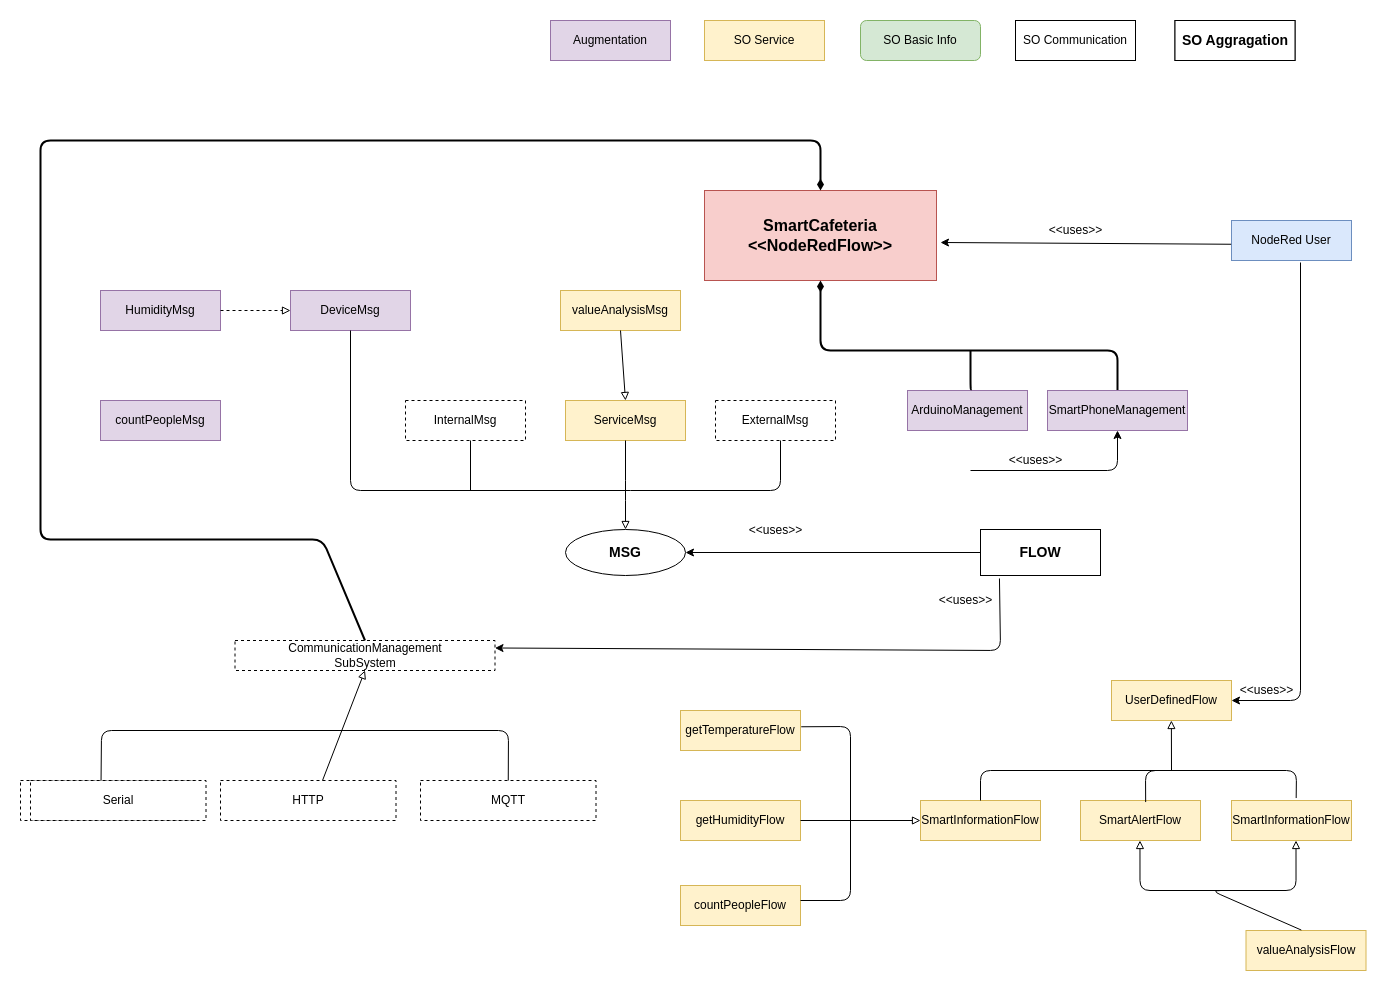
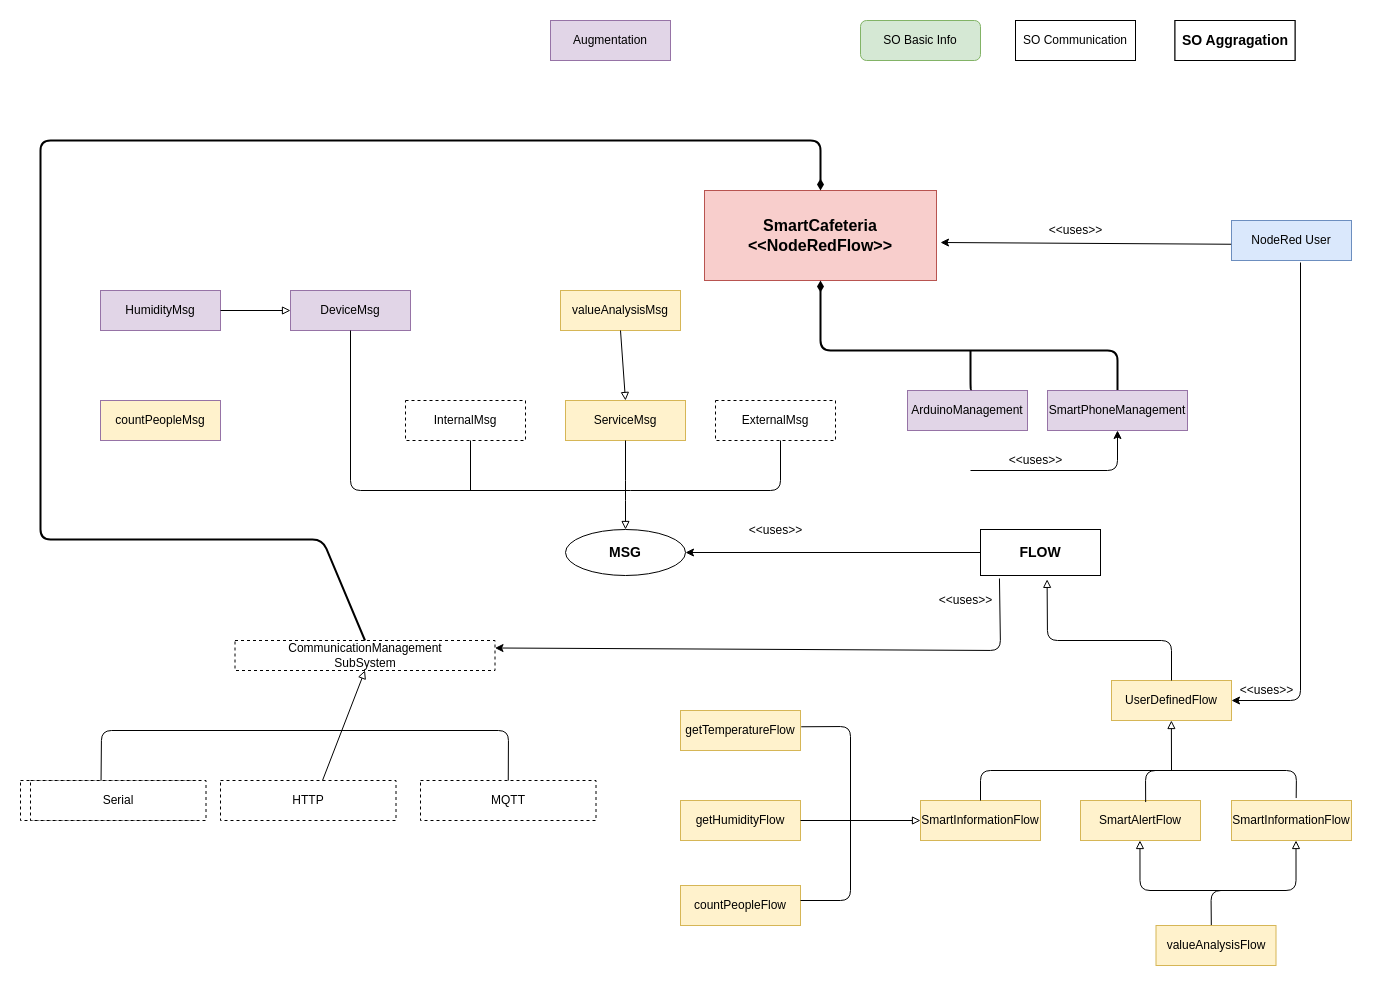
  <mxCell id="0" />
  <mxCell id="1" parent="0" />
  <mxCell id="2" value="SO Basic Info" style="whiteSpace=wrap;html=1;fillColor=#d5e8d4;strokeColor=#82b366;rounded=1;" parent="1" vertex="1"><mxGeometry x="860" y="20" width="120" height="40" as="geometry" /></mxCell>
- <mxCell id="3" value="SO Service" style="rounded=0;whiteSpace=wrap;html=1;fillColor=#fff2cc;strokeColor=#d6b656;" parent="1" vertex="1"><mxGeometry x="704" y="20" width="120" height="40" as="geometry" /></mxCell>
  <mxCell id="4" value="Augmentation" style="rounded=0;whiteSpace=wrap;html=1;fillColor=#e1d5e7;strokeColor=#9673a6;" parent="1" vertex="1"><mxGeometry x="550" y="20" width="120" height="40" as="geometry" /></mxCell>
  <mxCell id="5" value="&lt;b&gt;&lt;font style=&quot;font-size: 16px&quot;&gt;SmartCafeteria&lt;br&gt;&amp;lt;&amp;lt;NodeRedFlow&amp;gt;&amp;gt;&lt;/font&gt;&lt;/b&gt;" style="rounded=0;whiteSpace=wrap;html=1;fillColor=#f8cecc;strokeColor=#b85450;" parent="1" vertex="1"><mxGeometry x="704" y="190" width="232" height="90" as="geometry" /></mxCell>
  <mxCell id="6" value="SmartInformationFlow" style="rounded=0;whiteSpace=wrap;html=1;fillColor=#fff2cc;strokeColor=#d6b656;" parent="1" vertex="1"><mxGeometry x="920" y="800" width="120" height="40" as="geometry" /></mxCell>
  <mxCell id="7" value="SmartAlertFlow" style="rounded=0;whiteSpace=wrap;html=1;fillColor=#fff2cc;strokeColor=#d6b656;" parent="1" vertex="1"><mxGeometry x="1080" y="800" width="120" height="40" as="geometry" /></mxCell>
  <mxCell id="8" value="SmartInformationFlow" style="rounded=0;whiteSpace=wrap;html=1;fillColor=#fff2cc;strokeColor=#d6b656;" parent="1" vertex="1"><mxGeometry x="1231" y="800" width="120" height="40" as="geometry" /></mxCell>
  <mxCell id="9" value="UserDefinedFlow" style="rounded=0;whiteSpace=wrap;html=1;fillColor=#fff2cc;strokeColor=#d6b656;" parent="1" vertex="1"><mxGeometry x="1111" y="680" width="120" height="40" as="geometry" /></mxCell>
  <mxCell id="10" value="getTemperatureFlow" style="rounded=0;whiteSpace=wrap;html=1;fillColor=#fff2cc;strokeColor=#d6b656;" parent="1" vertex="1"><mxGeometry x="680" y="710" width="120" height="40" as="geometry" /></mxCell>
  <mxCell id="11" value="getHumidityFlow" style="rounded=0;whiteSpace=wrap;html=1;fillColor=#fff2cc;strokeColor=#d6b656;" parent="1" vertex="1"><mxGeometry x="680" y="800" width="120" height="40" as="geometry" /></mxCell>
  <mxCell id="12" value="countPeopleFlow" style="rounded=0;whiteSpace=wrap;html=1;fillColor=#fff2cc;strokeColor=#d6b656;" parent="1" vertex="1"><mxGeometry x="680" y="885" width="120" height="40" as="geometry" /></mxCell>
- <mxCell id="13" value="valueAnalysisFlow" style="rounded=0;whiteSpace=wrap;html=1;fillColor=#fff2cc;strokeColor=#d6b656;" parent="1" vertex="1"><mxGeometry x="1245.5" y="930" width="120" height="40" as="geometry" /></mxCell>
+ <mxCell id="13" value="valueAnalysisFlow" style="rounded=0;whiteSpace=wrap;html=1;fillColor=#fff2cc;strokeColor=#d6b656;" parent="1" vertex="1"><mxGeometry x="1155.5" y="925" width="120" height="40" as="geometry" /></mxCell>
  <mxCell id="14" value="&lt;b&gt;&lt;font style=&quot;font-size: 14px&quot;&gt;FLOW&lt;/font&gt;&lt;/b&gt;" style="rounded=0;whiteSpace=wrap;html=1;" parent="1" vertex="1"><mxGeometry x="980" y="529" width="120" height="46" as="geometry" /></mxCell>
  <mxCell id="15" value="&lt;b&gt;&lt;font style=&quot;font-size: 14px&quot;&gt;MSG&lt;/font&gt;&lt;/b&gt;" style="ellipse;whiteSpace=wrap;html=1;" parent="1" vertex="1"><mxGeometry x="565" y="529" width="120" height="46" as="geometry" /></mxCell>
  <mxCell id="16" value="ServiceMsg" style="rounded=0;whiteSpace=wrap;html=1;fillColor=#fff2cc;strokeColor=#d6b656;" parent="1" vertex="1"><mxGeometry x="565" y="400" width="120" height="40" as="geometry" /></mxCell>
  <mxCell id="17" value="InternalMsg&lt;span style=&quot;color: rgba(0 , 0 , 0 , 0) ; font-family: monospace ; font-size: 0px&quot;&gt;%3CmxGraphModel%3E%3Croot%3E%3CmxCell%20id%3D%220%22%2F%3E%3CmxCell%20id%3D%221%22%20parent%3D%220%22%2F%3E%3CmxCell%20id%3D%222%22%20value%3D%22UserDefinedFlow%22%20style%3D%22rounded%3D0%3BwhiteSpace%3Dwrap%3Bhtml%3D1%3BfillColor%3D%23fff2cc%3BstrokeColor%3D%23d6b656%3B%22%20vertex%3D%221%22%20parent%3D%221%22%3E%3CmxGeometry%20x%3D%221031%22%20y%3D%22690%22%20width%3D%22120%22%20height%3D%2240%22%20as%3D%22geometry%22%2F%3E%3C%2FmxCell%3E%3C%2Froot%3E%3C%2FmxGraphModel%3E&lt;/span&gt;" style="rounded=0;whiteSpace=wrap;html=1;dashed=1;" parent="1" vertex="1"><mxGeometry x="405" y="400" width="120" height="40" as="geometry" /></mxCell>
  <mxCell id="18" value="ExternalMsg" style="rounded=0;whiteSpace=wrap;html=1;dashed=1;" parent="1" vertex="1"><mxGeometry x="715" y="400" width="120" height="40" as="geometry" /></mxCell>
  <mxCell id="19" value="HumidityMsg" style="rounded=0;whiteSpace=wrap;html=1;fillColor=#e1d5e7;strokeColor=#9673a6;" parent="1" vertex="1"><mxGeometry x="100" y="290" width="120" height="40" as="geometry" /></mxCell>
- <mxCell id="20" value="countPeopleMsg" style="rounded=0;whiteSpace=wrap;html=1;fillColor=#e1d5e7;strokeColor=#9673a6;" parent="1" vertex="1"><mxGeometry x="100" y="400" width="120" height="40" as="geometry" /></mxCell>
+ <mxCell id="20" value="countPeopleMsg" style="rounded=0;whiteSpace=wrap;html=1;fillColor=#fff2cc;strokeColor=#9673a6;" parent="1" vertex="1"><mxGeometry x="100" y="400" width="120" height="40" as="geometry" /></mxCell>
  <mxCell id="21" value="valueAnalysisMsg" style="rounded=0;whiteSpace=wrap;html=1;fillColor=#fff2cc;strokeColor=#d6b656;" parent="1" vertex="1"><mxGeometry x="560" y="290" width="120" height="40" as="geometry" /></mxCell>
  <mxCell id="22" value="SO Communication" style="rounded=0;whiteSpace=wrap;html=1;dashed=0;" parent="1" vertex="1"><mxGeometry x="1015" y="20" width="120" height="40" as="geometry" /></mxCell>
  <mxCell id="23" value="&lt;b&gt;&lt;font style=&quot;font-size: 14px&quot;&gt;SO Aggragation&lt;/font&gt;&lt;/b&gt;" style="rounded=0;whiteSpace=wrap;html=1;" parent="1" vertex="1"><mxGeometry x="1174.5" y="20" width="120" height="40" as="geometry" /></mxCell>
  <mxCell id="24" value="" style="endArrow=classic;html=1;entryX=1;entryY=0.5;entryDx=0;entryDy=0;exitX=0;exitY=0.5;exitDx=0;exitDy=0;" parent="1" source="14" target="15" edge="1"><mxGeometry width="50" height="50" relative="1" as="geometry"><mxPoint x="1111" y="606" as="sourcePoint" /><mxPoint x="1161" y="556" as="targetPoint" /></mxGeometry></mxCell>
  <mxCell id="25" value="&amp;lt;&amp;lt;uses&amp;gt;&amp;gt;" style="text;html=1;align=center;verticalAlign=middle;resizable=0;points=[];autosize=1;strokeColor=none;" parent="1" vertex="1"><mxGeometry x="740" y="520" width="70" height="20" as="geometry" /></mxCell>
+ <mxCell id="26" value="" style="endArrow=block;html=1;exitX=0.5;exitY=0;exitDx=0;exitDy=0;endFill=0;entryX=0.555;entryY=1.084;entryDx=0;entryDy=0;entryPerimeter=0;" parent="1" source="9" target="14" edge="1"><mxGeometry width="50" height="50" relative="1" as="geometry"><mxPoint x="1360" y="640" as="sourcePoint" /><mxPoint x="1210" y="572" as="targetPoint" /><Array as="points"><mxPoint x="1171" y="640" /><mxPoint x="1047" y="640" /></Array></mxGeometry></mxCell>
  <mxCell id="27" value="" style="endArrow=block;html=1;endFill=0;exitX=0.5;exitY=1;exitDx=0;exitDy=0;entryX=0.5;entryY=0;entryDx=0;entryDy=0;" parent="1" source="16" target="15" edge="1"><mxGeometry width="50" height="50" relative="1" as="geometry"><mxPoint x="635" y="330" as="sourcePoint" /><mxPoint x="635" y="275" as="targetPoint" /><Array as="points"><mxPoint x="625" y="490" /></Array></mxGeometry></mxCell>
  <mxCell id="28" value="" style="endArrow=none;html=1;" parent="1" edge="1"><mxGeometry width="50" height="50" relative="1" as="geometry"><mxPoint x="780" y="440" as="sourcePoint" /><mxPoint x="630" y="490" as="targetPoint" /><Array as="points"><mxPoint x="780" y="490" /></Array></mxGeometry></mxCell>
  <mxCell id="29" value="DeviceMsg" style="rounded=0;whiteSpace=wrap;html=1;fillColor=#e1d5e7;strokeColor=#9673a6;" parent="1" vertex="1"><mxGeometry x="290" y="290" width="120" height="40" as="geometry" /></mxCell>
  <mxCell id="30" value="" style="endArrow=none;html=1;exitX=0.5;exitY=1;exitDx=0;exitDy=0;" parent="1" source="29" edge="1"><mxGeometry width="50" height="50" relative="1" as="geometry"><mxPoint x="320" y="440" as="sourcePoint" /><mxPoint x="630" y="490" as="targetPoint" /><Array as="points"><mxPoint x="350" y="490" /></Array></mxGeometry></mxCell>
- <mxCell id="31" value="" style="endArrow=block;html=1;endFill=0;exitX=1;exitY=0.5;exitDx=0;exitDy=0;entryX=0;entryY=0.5;entryDx=0;entryDy=0;dashed=1;" parent="1" source="19" target="29" edge="1"><mxGeometry width="50" height="50" relative="1" as="geometry"><mxPoint x="330" y="350" as="sourcePoint" /><mxPoint x="307" y="398" as="targetPoint" /></mxGeometry></mxCell>
+ <mxCell id="31" value="" style="endArrow=block;html=1;endFill=0;exitX=1;exitY=0.5;exitDx=0;exitDy=0;entryX=0;entryY=0.5;entryDx=0;entryDy=0;" parent="1" source="19" target="29" edge="1"><mxGeometry width="50" height="50" relative="1" as="geometry"><mxPoint x="330" y="350" as="sourcePoint" /><mxPoint x="307" y="398" as="targetPoint" /></mxGeometry></mxCell>
  <mxCell id="32" value="" style="endArrow=block;html=1;endFill=0;exitX=1;exitY=0.5;exitDx=0;exitDy=0;entryX=0;entryY=0.5;entryDx=0;entryDy=0;" parent="1" source="11" target="6" edge="1"><mxGeometry width="50" height="50" relative="1" as="geometry"><mxPoint x="976.76" y="890" as="sourcePoint" /><mxPoint x="976.88" y="840" as="targetPoint" /></mxGeometry></mxCell>
  <mxCell id="33" value="" style="endArrow=block;html=1;endFill=0;" parent="1" edge="1"><mxGeometry width="50" height="50" relative="1" as="geometry"><mxPoint x="1225.5" y="890" as="sourcePoint" /><mxPoint x="1139.46" y="840" as="targetPoint" /><Array as="points"><mxPoint x="1139.5" y="890" /></Array></mxGeometry></mxCell>
  <mxCell id="34" value="" style="endArrow=block;html=1;endFill=0;exitX=0.461;exitY=-0.011;exitDx=0;exitDy=0;exitPerimeter=0;" parent="1" source="13" edge="1"><mxGeometry width="50" height="50" relative="1" as="geometry"><mxPoint x="1205.5" y="890" as="sourcePoint" /><mxPoint x="1295.5" y="840" as="targetPoint" /><Array as="points"><mxPoint x="1210.5" y="890" /><mxPoint x="1295.54" y="890" /></Array></mxGeometry></mxCell>
  <mxCell id="35" value="" style="endArrow=block;html=1;endFill=0;" parent="1" edge="1"><mxGeometry width="50" height="50" relative="1" as="geometry"><mxPoint x="1171" y="770" as="sourcePoint" /><mxPoint x="1170.88" y="720" as="targetPoint" /></mxGeometry></mxCell>
  <mxCell id="36" value="" style="endArrow=none;html=1;exitX=0.5;exitY=0;exitDx=0;exitDy=0;" parent="1" source="6" edge="1"><mxGeometry width="50" height="50" relative="1" as="geometry"><mxPoint x="1040.04" y="804.32" as="sourcePoint" /><mxPoint x="1171" y="770" as="targetPoint" /><Array as="points"><mxPoint x="980" y="770" /></Array></mxGeometry></mxCell>
  <mxCell id="37" value="" style="endArrow=none;html=1;exitX=0.543;exitY=0.039;exitDx=0;exitDy=0;exitPerimeter=0;" parent="1" source="7" edge="1"><mxGeometry width="50" height="50" relative="1" as="geometry"><mxPoint x="1343.96" y="805.68" as="sourcePoint" /><mxPoint x="1171" y="770" as="targetPoint" /><Array as="points"><mxPoint x="1145" y="770" /></Array></mxGeometry></mxCell>
  <mxCell id="38" value="" style="endArrow=none;html=1;exitX=0.539;exitY=-0.061;exitDx=0;exitDy=0;exitPerimeter=0;" parent="1" source="8" edge="1"><mxGeometry width="50" height="50" relative="1" as="geometry"><mxPoint x="1278.66" y="801.56" as="sourcePoint" /><mxPoint x="1170" y="770" as="targetPoint" /><Array as="points"><mxPoint x="1296" y="770" /></Array></mxGeometry></mxCell>
  <mxCell id="39" value="NodeRed User" style="rounded=0;whiteSpace=wrap;html=1;fillColor=#dae8fc;strokeColor=#6c8ebf;" parent="1" vertex="1"><mxGeometry x="1231" y="220" width="120" height="40" as="geometry" /></mxCell>
  <mxCell id="40" value="" style="endArrow=classic;html=1;entryX=1;entryY=0.5;entryDx=0;entryDy=0;exitX=0.575;exitY=1.05;exitDx=0;exitDy=0;exitPerimeter=0;" parent="1" source="39" target="9" edge="1"><mxGeometry width="50" height="50" relative="1" as="geometry"><mxPoint x="1310" y="370" as="sourcePoint" /><mxPoint x="1380" y="400" as="targetPoint" /><Array as="points"><mxPoint x="1300" y="700" /></Array></mxGeometry></mxCell>
  <mxCell id="41" value="&amp;lt;&amp;lt;uses&amp;gt;&amp;gt;" style="text;html=1;align=center;verticalAlign=middle;resizable=0;points=[];autosize=1;strokeColor=none;" parent="1" vertex="1"><mxGeometry x="1231" y="680" width="70" height="20" as="geometry" /></mxCell>
  <mxCell id="42" value="" style="endArrow=classic;html=1;exitX=-0.003;exitY=0.594;exitDx=0;exitDy=0;exitPerimeter=0;" parent="1" source="39" edge="1"><mxGeometry width="50" height="50" relative="1" as="geometry"><mxPoint x="1250" y="239.17" as="sourcePoint" /><mxPoint x="940" y="242" as="targetPoint" /></mxGeometry></mxCell>
  <mxCell id="43" value="&amp;lt;&amp;lt;uses&amp;gt;&amp;gt;" style="text;html=1;align=center;verticalAlign=middle;resizable=0;points=[];autosize=1;strokeColor=none;" parent="1" vertex="1"><mxGeometry x="1040" y="220" width="70" height="20" as="geometry" /></mxCell>
  <mxCell id="44" value="ArduinoManagement" style="rounded=0;whiteSpace=wrap;html=1;fillColor=#e1d5e7;strokeColor=#9673a6;" parent="1" vertex="1"><mxGeometry x="907" y="390" width="120" height="40" as="geometry" /></mxCell>
  <mxCell id="45" value="&amp;lt;&amp;lt;uses&amp;gt;&amp;gt;" style="text;html=1;align=center;verticalAlign=middle;resizable=0;points=[];autosize=1;strokeColor=none;" parent="1" vertex="1"><mxGeometry x="1000" y="450" width="70" height="20" as="geometry" /></mxCell>
  <mxCell id="46" value="" style="endArrow=diamondThin;html=1;endFill=1;entryX=0.5;entryY=1;entryDx=0;entryDy=0;strokeWidth=2;exitX=0.5;exitY=0;exitDx=0;exitDy=0;" parent="1" source="47" target="5" edge="1"><mxGeometry width="50" height="50" relative="1" as="geometry"><mxPoint x="1130" y="350" as="sourcePoint" /><mxPoint x="820" y="290" as="targetPoint" /><Array as="points"><mxPoint x="1117" y="350" /><mxPoint x="820" y="350" /></Array></mxGeometry></mxCell>
  <mxCell id="47" value="SmartPhoneManagement" style="rounded=0;whiteSpace=wrap;html=1;fillColor=#e1d5e7;strokeColor=#9673a6;" parent="1" vertex="1"><mxGeometry x="1047" y="390" width="140" height="40" as="geometry" /></mxCell>
  <mxCell id="48" value="" style="endArrow=classic;html=1;strokeWidth=1;entryX=0.5;entryY=1;entryDx=0;entryDy=0;" parent="1" target="47" edge="1"><mxGeometry width="50" height="50" relative="1" as="geometry"><mxPoint x="970" y="470" as="sourcePoint" /><mxPoint x="980" y="400" as="targetPoint" /><Array as="points"><mxPoint x="1117" y="470" /></Array></mxGeometry></mxCell>
  <mxCell id="49" value="" style="endArrow=none;html=1;strokeWidth=2;exitX=0.534;exitY=-0.037;exitDx=0;exitDy=0;exitPerimeter=0;" parent="1" source="44" edge="1"><mxGeometry width="50" height="50" relative="1" as="geometry"><mxPoint x="970" y="386" as="sourcePoint" /><mxPoint x="970" y="350" as="targetPoint" /><Array as="points"><mxPoint x="970" y="389" /></Array></mxGeometry></mxCell>
  <mxCell id="50" value="&amp;lt;&amp;lt;uses&amp;gt;&amp;gt;" style="text;html=1;align=center;verticalAlign=middle;resizable=0;points=[];autosize=1;strokeColor=none;" parent="1" vertex="1"><mxGeometry x="930" y="590" width="70" height="20" as="geometry" /></mxCell>
  <mxCell id="51" value="&lt;b&gt;&lt;font style=&quot;font-size: 14px&quot;&gt;SO Aggragation&lt;/font&gt;&lt;/b&gt;" style="rounded=0;whiteSpace=wrap;html=1;" parent="1" vertex="1"><mxGeometry x="1174.5" y="20" width="120" height="40" as="geometry" /></mxCell>
  <mxCell id="52" value="" style="endArrow=none;html=1;strokeWidth=1;" parent="1" edge="1"><mxGeometry width="50" height="50" relative="1" as="geometry"><mxPoint x="470" y="490" as="sourcePoint" /><mxPoint x="470" y="440" as="targetPoint" /></mxGeometry></mxCell>
  <mxCell id="53" value="" style="endArrow=block;html=1;strokeWidth=1;exitX=0.5;exitY=1;exitDx=0;exitDy=0;endFill=0;" parent="1" source="21" edge="1"><mxGeometry width="50" height="50" relative="1" as="geometry"><mxPoint x="600" y="380" as="sourcePoint" /><mxPoint x="625" y="400" as="targetPoint" /></mxGeometry></mxCell>
  <mxCell id="54" value="" style="endArrow=none;html=1;strokeWidth=1;entryX=1.006;entryY=0.407;entryDx=0;entryDy=0;entryPerimeter=0;" parent="1" target="10" edge="1"><mxGeometry width="50" height="50" relative="1" as="geometry"><mxPoint x="800" y="900" as="sourcePoint" /><mxPoint x="850" y="720" as="targetPoint" /><Array as="points"><mxPoint x="850" y="900" /><mxPoint x="850" y="726" /></Array></mxGeometry></mxCell>
  <mxCell id="55" value="CommunicationManagement&lt;br&gt;SubSystem" style="rounded=0;whiteSpace=wrap;html=1;dashed=1;" parent="1" vertex="1"><mxGeometry x="234.5" y="640" width="260" height="30" as="geometry" /></mxCell>
  <mxCell id="56" value="" style="endArrow=classic;html=1;strokeWidth=1;exitX=0.158;exitY=1.065;exitDx=0;exitDy=0;entryX=1;entryY=0.25;entryDx=0;entryDy=0;exitPerimeter=0;" parent="1" source="14" target="55" edge="1"><mxGeometry width="50" height="50" relative="1" as="geometry"><mxPoint x="420" y="655" as="sourcePoint" /><mxPoint x="1000" y="575" as="targetPoint" /><Array as="points"><mxPoint x="1000" y="650" /></Array></mxGeometry></mxCell>
  <mxCell id="57" value="" style="endArrow=diamondThin;html=1;endFill=1;strokeWidth=2;exitX=0.5;exitY=0;exitDx=0;exitDy=0;entryX=0.5;entryY=0;entryDx=0;entryDy=0;" parent="1" source="55" target="5" edge="1"><mxGeometry width="50" height="50" relative="1" as="geometry"><mxPoint x="234.25" y="669" as="sourcePoint" /><mxPoint x="820" y="140" as="targetPoint" /><Array as="points"><mxPoint x="322" y="539" /><mxPoint x="234.5" y="539" /><mxPoint x="40" y="539" /><mxPoint x="40" y="140" /><mxPoint x="820" y="140" /></Array></mxGeometry></mxCell>
  <mxCell id="58" value="Serial" style="rounded=0;whiteSpace=wrap;html=1;dashed=1;" parent="1" vertex="1"><mxGeometry x="20" y="780" width="175.5" height="40" as="geometry" /></mxCell>
  <mxCell id="59" value="HTTP" style="rounded=0;whiteSpace=wrap;html=1;dashed=1;" parent="1" vertex="1"><mxGeometry x="220" y="780" width="175.5" height="40" as="geometry" /></mxCell>
  <mxCell id="60" value="MQTT" style="rounded=0;whiteSpace=wrap;html=1;dashed=1;" parent="1" vertex="1"><mxGeometry x="420" y="780" width="175.5" height="40" as="geometry" /></mxCell>
  <mxCell id="61" value="" style="endArrow=block;html=1;endFill=0;entryX=0.5;entryY=1;entryDx=0;entryDy=0;" parent="1" target="55" edge="1"><mxGeometry width="50" height="50" relative="1" as="geometry"><mxPoint x="322" y="780" as="sourcePoint" /><mxPoint x="420" y="770" as="targetPoint" /></mxGeometry></mxCell>
  <mxCell id="62" value="" style="endArrow=none;html=1;strokeWidth=1;entryX=0.459;entryY=0.013;entryDx=0;entryDy=0;entryPerimeter=0;exitX=0.5;exitY=0;exitDx=0;exitDy=0;" parent="1" source="60" target="58" edge="1"><mxGeometry width="50" height="50" relative="1" as="geometry"><mxPoint x="100" y="944" as="sourcePoint" /><mxPoint x="100.72" y="770.28" as="targetPoint" /><Array as="points"><mxPoint x="508" y="730" /><mxPoint x="101" y="730" /></Array></mxGeometry></mxCell>
  <mxCell id="63" value="Serial" style="rounded=0;whiteSpace=wrap;html=1;dashed=1;" vertex="1" parent="1"><mxGeometry x="30" y="780" width="175.5" height="40" as="geometry" /></mxCell>
